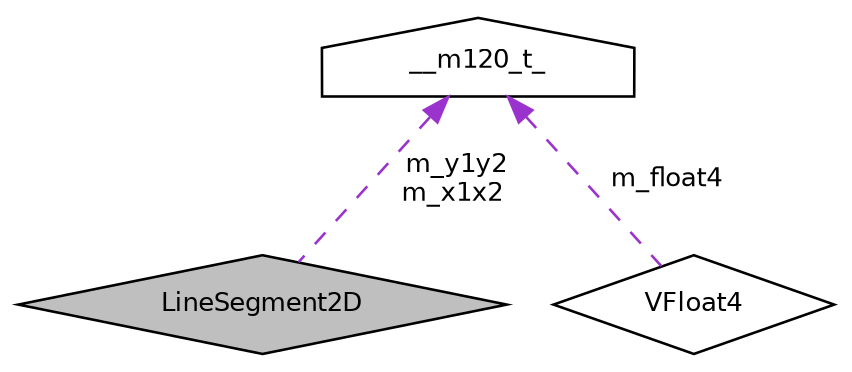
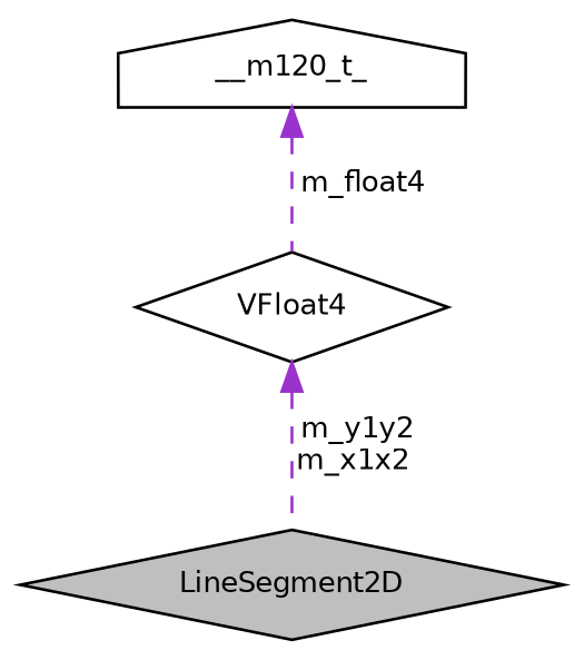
  digraph {
    node [color=black fillcolor=white fontname=Helvetica fontsize=10 shape=diamond style=filled]
    edge [color=darkorchid3 dir=back fontname=Helvetica fontsize=10 labelfontname=Helvetica labelfontsize=10 style=dashed]
    n1 [fillcolor=grey75 fontcolor=black height=0.2 label=LineSegment2D width=0.4]
    n2 [height=0.2 label=VFloat4 width=0.4]
    n3 [height=0.2 label=__m120_t_ shape=house width=0.4]
-   n3 -> n1 [label=" m_y1y2\nm_x1x2"]
+   n2 -> n1 [label=" m_y1y2\nm_x1x2"]
    n3 -> n2 [label=" m_float4"]
  }
